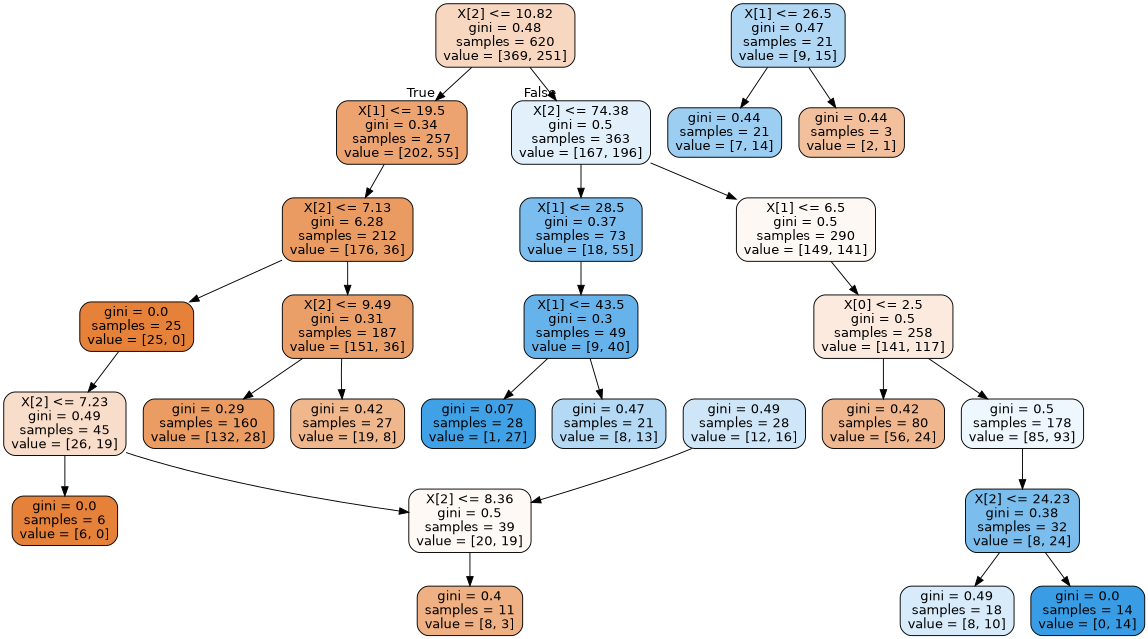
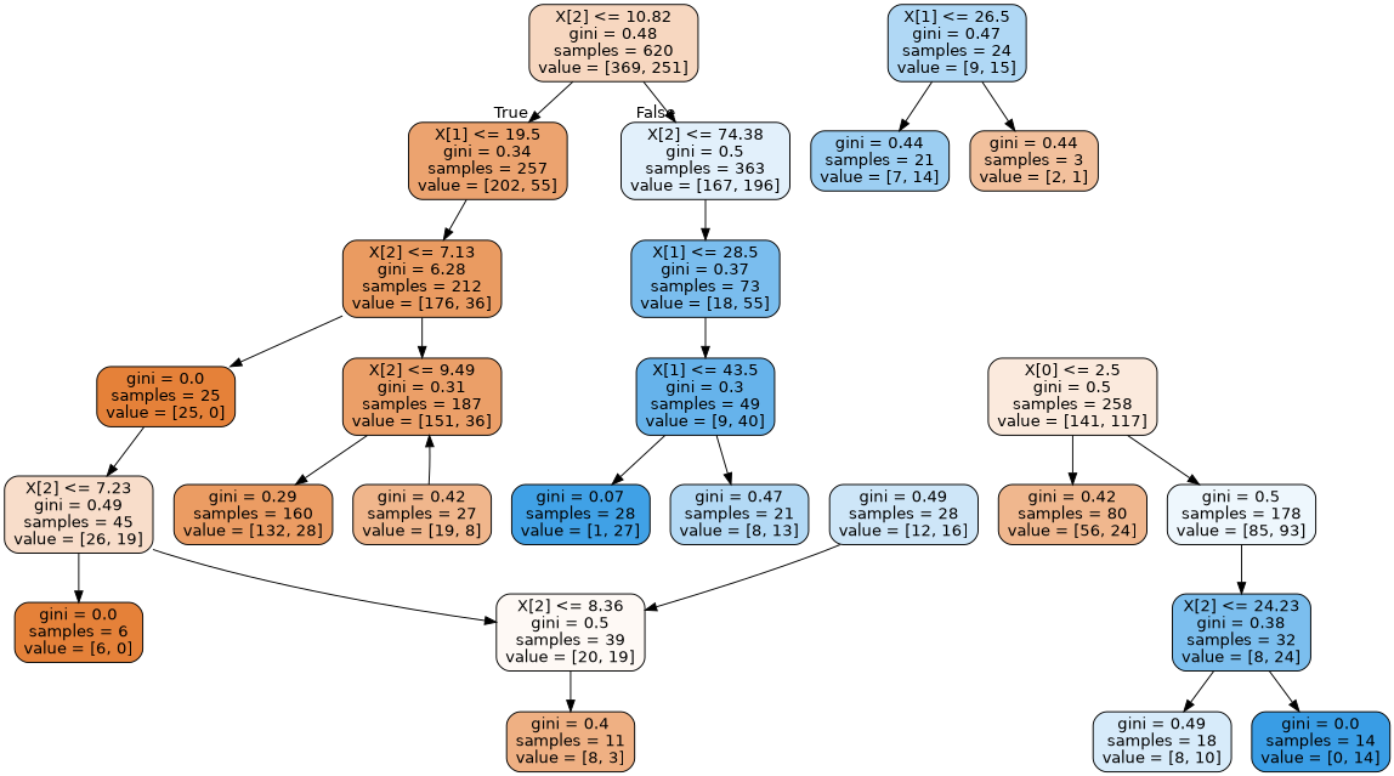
  digraph {
    node [color=black fillcolor="#e58139" fontname=helvetica shape=box style="filled, rounded"]
    edge [fontname=helvetica]
    n1 [fillcolor="#f7d7c0" label="X[2] <= 10.82\ngini = 0.48\nsamples = 620\nvalue = [369, 251]"]
    n2 [fillcolor="#eca36f" label="X[1] <= 19.5\ngini = 0.34\nsamples = 257\nvalue = [202, 55]"]
    n3 [fillcolor="#e2f0fb" label="X[2] <= 74.38\ngini = 0.5\nsamples = 363\nvalue = [167, 196]"]
    n4 [fillcolor="#ea9b61" label="X[2] <= 7.13\ngini = 6.28\nsamples = 212\nvalue = [176, 36]"]
-   n5 [fillcolor="#fef8f4" label="X[1] <= 6.5\ngini = 0.5\nsamples = 290\nvalue = [149, 141]"]
    n6 [fillcolor="#7abdee" label="X[1] <= 28.5\ngini = 0.37\nsamples = 73\nvalue = [18, 55]"]
    n7 [fillcolor="#f8ddca" label="X[2] <= 7.23\ngini = 0.49\nsamples = 45\nvalue = [26, 19]"]
    n8 [label="gini = 0.0\nsamples = 6\nvalue = [6, 0]"]
    n9 [fillcolor="#fef9f5" label="X[2] <= 8.36\ngini = 0.5\nsamples = 39\nvalue = [20, 19]"]
    n10 [label="gini = 0.0\nsamples = 25\nvalue = [25, 0]"]
    n11 [fillcolor="#eb9f68" label="X[2] <= 9.49\ngini = 0.31\nsamples = 187\nvalue = [151, 36]"]
    n12 [fillcolor="#efb083" label="gini = 0.4\nsamples = 11\nvalue = [8, 3]"]
    n13 [fillcolor="#cee6f8" label="gini = 0.49\nsamples = 28\nvalue = [12, 16]"]
    n14 [fillcolor="#eb9c63" label="gini = 0.29\nsamples = 160\nvalue = [132, 28]"]
    n15 [fillcolor="#f0b68c" label="gini = 0.42\nsamples = 27\nvalue = [19, 8]"]
    n16 [fillcolor="#fbeadd" label="X[0] <= 2.5\ngini = 0.5\nsamples = 258\nvalue = [141, 117]"]
    n17 [fillcolor="#66b3eb" label="X[1] <= 43.5\ngini = 0.3\nsamples = 49\nvalue = [9, 40]"]
    n18 [fillcolor="#7bbeee" label="X[2] <= 24.23\ngini = 0.38\nsamples = 32\nvalue = [8, 24]"]
    n19 [fillcolor="#399de5" label="gini = 0.0\nsamples = 14\nvalue = [0, 14]"]
    n20 [fillcolor="#d7ebfa" label="gini = 0.49\nsamples = 18\nvalue = [8, 10]"]
    n21 [fillcolor="#eef7fd" label="gini = 0.5\nsamples = 178\nvalue = [85, 93]"]
    n22 [fillcolor="#f0b78e" label="gini = 0.42\nsamples = 80\nvalue = [56, 24]"]
-   n23 [fillcolor="#b0d8f5" label="X[1] <= 26.5\ngini = 0.47\nsamples = 21\nvalue = [9, 15]"]
+   n23 [fillcolor="#b0d8f5" label="X[1] <= 26.5\ngini = 0.47\nsamples = 24\nvalue = [9, 15]"]
    n24 [fillcolor="#9ccef2" label="gini = 0.44\nsamples = 21\nvalue = [7, 14]"]
    n25 [fillcolor="#f2c09c" label="gini = 0.44\nsamples = 3\nvalue = [2, 1]"]
    n26 [fillcolor="#40a1e6" label="gini = 0.07\nsamples = 28\nvalue = [1, 27]"]
    n27 [fillcolor="#b3d9f5" label="gini = 0.47\nsamples = 21\nvalue = [8, 13]"]
    n1 -> n2 [headlabel=True labelangle=45 labeldistance=2.5]
    n1 -> n3 [headlabel=False labelangle=-45 labeldistance=2.5]
    n2 -> n4
-   n3 -> n5
    n3 -> n6
    n4 -> n10
    n4 -> n11
-   n5 -> n16
    n6 -> n17
    n7 -> n8
    n7 -> n9
    n9 -> n12
    n10 -> n7
    n11 -> n14
-   n11 -> n15
+   n15 -> n11
    n13 -> n9
    n16 -> n21
    n16 -> n22
    n17 -> n26
    n17 -> n27
    n18 -> n19
    n18 -> n20
    n21 -> n18
    n23 -> n24
    n23 -> n25
  }
